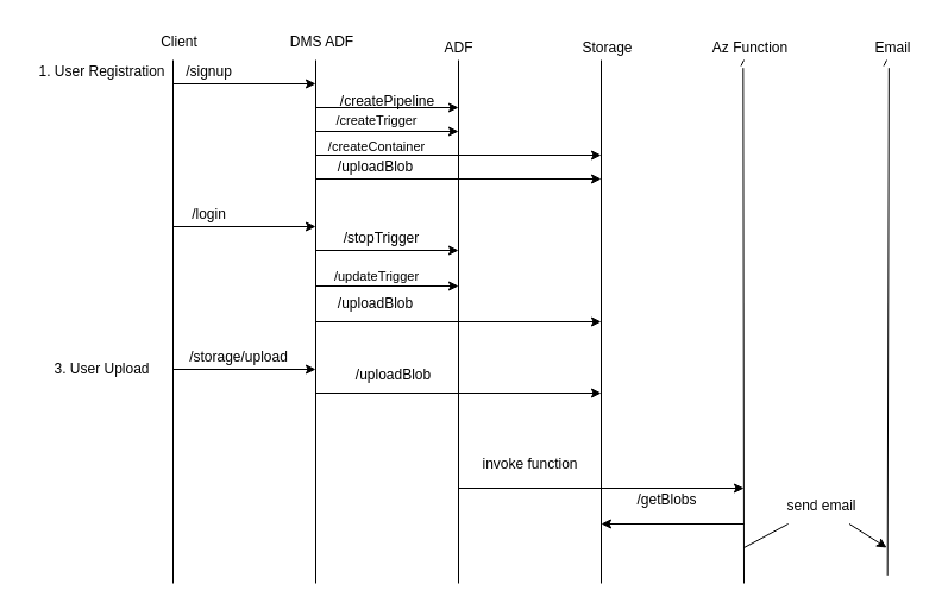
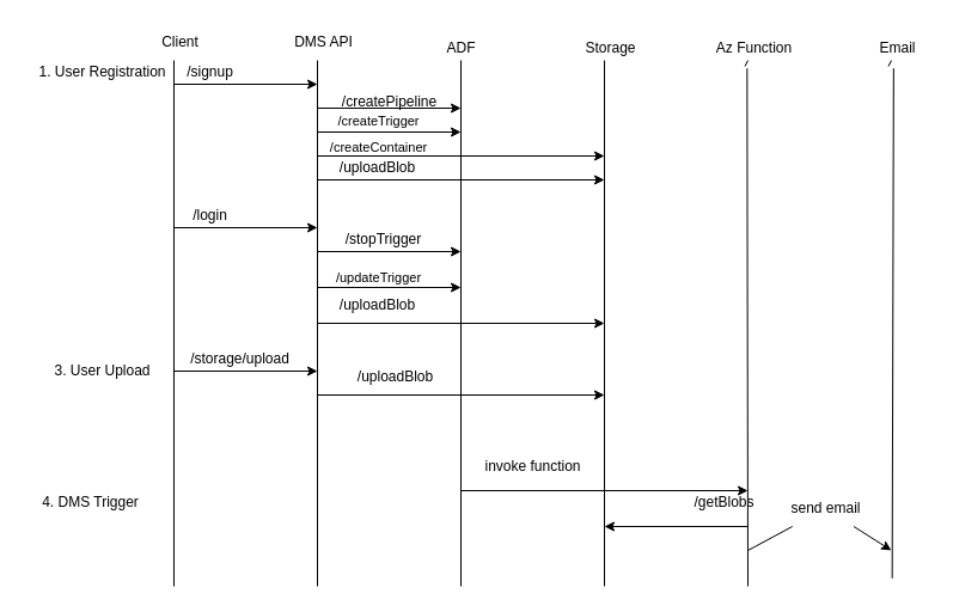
  <mxCell id="0" />
  <mxCell id="1" parent="0" />
  <mxCell id="2" value="" style="endArrow=none;html=1;rounded=0;" edge="1" parent="1"><mxGeometry width="50" height="50" relative="1" as="geometry"><mxPoint x="145" y="490" as="sourcePoint" /><mxPoint x="145" y="50" as="targetPoint" /></mxGeometry></mxCell>
  <mxCell id="3" value="" style="endArrow=none;html=1;rounded=0;" edge="1" parent="1"><mxGeometry width="50" height="50" relative="1" as="geometry"><mxPoint x="265" y="490" as="sourcePoint" /><mxPoint x="265" y="50" as="targetPoint" /></mxGeometry></mxCell>
  <mxCell id="4" value="" style="endArrow=none;html=1;rounded=0;" edge="1" parent="1"><mxGeometry width="50" height="50" relative="1" as="geometry"><mxPoint x="385" y="490" as="sourcePoint" /><mxPoint x="385" y="50" as="targetPoint" /></mxGeometry></mxCell>
  <mxCell id="5" value="" style="endArrow=none;html=1;rounded=0;" edge="1" parent="1"><mxGeometry width="50" height="50" relative="1" as="geometry"><mxPoint x="505" y="490" as="sourcePoint" /><mxPoint x="505" y="50" as="targetPoint" /></mxGeometry></mxCell>
  <mxCell id="6" value="Client" style="text;html=1;align=center;verticalAlign=middle;resizable=0;points=[];autosize=1;strokeColor=none;fillColor=none;" vertex="1" parent="1"><mxGeometry x="125" y="20" width="50" height="30" as="geometry" /></mxCell>
- <mxCell id="7" value="DMS ADF" style="text;html=1;align=center;verticalAlign=middle;resizable=0;points=[];autosize=1;strokeColor=none;fillColor=none;" vertex="1" parent="1"><mxGeometry x="235" y="20" width="70" height="30" as="geometry" /></mxCell>
+ <mxCell id="7" value="DMS API" style="text;html=1;align=center;verticalAlign=middle;resizable=0;points=[];autosize=1;strokeColor=none;fillColor=none;" vertex="1" parent="1"><mxGeometry x="235" y="20" width="70" height="30" as="geometry" /></mxCell>
  <mxCell id="8" value="ADF" style="text;html=1;align=center;verticalAlign=middle;resizable=0;points=[];autosize=1;strokeColor=none;fillColor=none;" vertex="1" parent="1"><mxGeometry x="360" y="25" width="50" height="30" as="geometry" /></mxCell>
  <mxCell id="9" value="Storage" style="text;html=1;align=center;verticalAlign=middle;resizable=0;points=[];autosize=1;strokeColor=none;fillColor=none;" vertex="1" parent="1"><mxGeometry x="475" y="25" width="70" height="30" as="geometry" /></mxCell>
  <mxCell id="10" value="" style="endArrow=none;html=1;rounded=0;startArrow=none;" edge="1" parent="1" source="11"><mxGeometry width="50" height="50" relative="1" as="geometry"><mxPoint x="625" y="290" as="sourcePoint" /><mxPoint x="625" y="50" as="targetPoint" /></mxGeometry></mxCell>
  <mxCell id="11" value="Az Function" style="text;html=1;align=center;verticalAlign=middle;resizable=0;points=[];autosize=1;strokeColor=none;fillColor=none;" vertex="1" parent="1"><mxGeometry x="585" y="25" width="90" height="30" as="geometry" /></mxCell>
  <mxCell id="12" value="" style="endArrow=classic;html=1;rounded=0;" edge="1" parent="1"><mxGeometry width="50" height="50" relative="1" as="geometry"><mxPoint x="145" y="70" as="sourcePoint" /><mxPoint x="265" y="70" as="targetPoint" /></mxGeometry></mxCell>
  <mxCell id="13" value="/signup" style="text;html=1;align=center;verticalAlign=middle;resizable=0;points=[];autosize=1;strokeColor=none;fillColor=none;" vertex="1" parent="1"><mxGeometry x="145" y="45" width="60" height="30" as="geometry" /></mxCell>
  <mxCell id="14" value="" style="endArrow=classic;html=1;rounded=0;" edge="1" parent="1"><mxGeometry width="50" height="50" relative="1" as="geometry"><mxPoint x="265" y="110" as="sourcePoint" /><mxPoint x="385" y="110" as="targetPoint" /><Array as="points" /></mxGeometry></mxCell>
  <mxCell id="15" value="/createTrigger" style="edgeLabel;html=1;align=center;verticalAlign=middle;resizable=0;points=[];" vertex="1" connectable="0" parent="14"><mxGeometry x="-0.556" y="-8" relative="1" as="geometry"><mxPoint x="23" y="-18" as="offset" /></mxGeometry></mxCell>
  <mxCell id="16" value="" style="endArrow=none;html=1;rounded=0;" edge="1" parent="1"><mxGeometry width="50" height="50" relative="1" as="geometry"><mxPoint x="265" y="90" as="sourcePoint" /><mxPoint x="265" y="90" as="targetPoint" /></mxGeometry></mxCell>
  <mxCell id="17" value="" style="endArrow=classic;html=1;rounded=0;" edge="1" parent="1"><mxGeometry width="50" height="50" relative="1" as="geometry"><mxPoint x="265" y="90" as="sourcePoint" /><mxPoint x="385" y="90" as="targetPoint" /></mxGeometry></mxCell>
  <mxCell id="18" value="/createPipeline" style="text;html=1;align=center;verticalAlign=middle;resizable=0;points=[];autosize=1;strokeColor=none;fillColor=none;" vertex="1" parent="1"><mxGeometry x="275" y="70" width="100" height="30" as="geometry" /></mxCell>
  <mxCell id="19" value="" style="endArrow=classic;html=1;rounded=0;" edge="1" parent="1"><mxGeometry width="50" height="50" relative="1" as="geometry"><mxPoint x="265" y="130" as="sourcePoint" /><mxPoint x="505" y="130" as="targetPoint" /></mxGeometry></mxCell>
  <mxCell id="20" value="/createContainer" style="edgeLabel;html=1;align=center;verticalAlign=middle;resizable=0;points=[];" vertex="1" connectable="0" parent="19"><mxGeometry x="0.189" y="8" relative="1" as="geometry"><mxPoint x="-93" as="offset" /></mxGeometry></mxCell>
  <mxCell id="21" value="" style="endArrow=classic;html=1;rounded=0;" edge="1" parent="1"><mxGeometry width="50" height="50" relative="1" as="geometry"><mxPoint x="265" y="150" as="sourcePoint" /><mxPoint x="505" y="150" as="targetPoint" /></mxGeometry></mxCell>
  <mxCell id="22" value="/uploadBlob" style="text;html=1;align=center;verticalAlign=middle;resizable=0;points=[];autosize=1;strokeColor=none;fillColor=none;" vertex="1" parent="1"><mxGeometry x="270" y="125" width="90" height="30" as="geometry" /></mxCell>
  <mxCell id="23" value="1. User Registration" style="text;html=1;align=center;verticalAlign=middle;resizable=0;points=[];autosize=1;strokeColor=none;fillColor=none;" vertex="1" parent="1"><mxGeometry x="20" y="45" width="130" height="30" as="geometry" /></mxCell>
  <mxCell id="24" value="" style="endArrow=classic;html=1;rounded=0;" edge="1" parent="1"><mxGeometry width="50" height="50" relative="1" as="geometry"><mxPoint x="145" y="190" as="sourcePoint" /><mxPoint x="265" y="190" as="targetPoint" /></mxGeometry></mxCell>
  <mxCell id="25" value="/login" style="text;html=1;align=center;verticalAlign=middle;resizable=0;points=[];autosize=1;strokeColor=none;fillColor=none;fontStyle=0" vertex="1" parent="1"><mxGeometry x="150" y="165" width="50" height="30" as="geometry" /></mxCell>
  <mxCell id="26" value="" style="endArrow=classic;html=1;rounded=0;" edge="1" parent="1"><mxGeometry width="50" height="50" relative="1" as="geometry"><mxPoint x="265" y="210" as="sourcePoint" /><mxPoint x="385" y="210" as="targetPoint" /></mxGeometry></mxCell>
  <mxCell id="27" value="/stopTrigger" style="text;html=1;align=center;verticalAlign=middle;resizable=0;points=[];autosize=1;strokeColor=none;fillColor=none;" vertex="1" parent="1"><mxGeometry x="275" y="185" width="90" height="30" as="geometry" /></mxCell>
  <mxCell id="28" value="" style="endArrow=classic;html=1;rounded=0;" edge="1" parent="1"><mxGeometry width="50" height="50" relative="1" as="geometry"><mxPoint x="265" y="240" as="sourcePoint" /><mxPoint x="385" y="240" as="targetPoint" /></mxGeometry></mxCell>
  <mxCell id="29" value="/updateTrigger" style="edgeLabel;html=1;align=center;verticalAlign=middle;resizable=0;points=[];" vertex="1" connectable="0" parent="28"><mxGeometry x="-0.556" y="9" relative="1" as="geometry"><mxPoint x="23" as="offset" /></mxGeometry></mxCell>
  <mxCell id="30" value="" style="endArrow=classic;html=1;rounded=0;" edge="1" parent="1"><mxGeometry width="50" height="50" relative="1" as="geometry"><mxPoint x="265" y="270" as="sourcePoint" /><mxPoint x="505" y="270" as="targetPoint" /></mxGeometry></mxCell>
  <mxCell id="31" value="/uploadBlob" style="text;html=1;align=center;verticalAlign=middle;resizable=0;points=[];autosize=1;strokeColor=none;fillColor=none;" vertex="1" parent="1"><mxGeometry x="270" y="240" width="90" height="30" as="geometry" /></mxCell>
  <mxCell id="32" value="" style="endArrow=none;html=1;rounded=0;entryX=0.437;entryY=1.056;entryDx=0;entryDy=0;entryPerimeter=0;" edge="1" parent="1" target="11"><mxGeometry width="50" height="50" relative="1" as="geometry"><mxPoint x="625" y="490" as="sourcePoint" /><mxPoint x="475" y="190" as="targetPoint" /></mxGeometry></mxCell>
  <mxCell id="33" value="3. User Upload" style="text;html=1;align=center;verticalAlign=middle;resizable=0;points=[];autosize=1;strokeColor=none;fillColor=none;" vertex="1" parent="1"><mxGeometry x="35" y="295" width="100" height="30" as="geometry" /></mxCell>
  <mxCell id="34" value="" style="endArrow=classic;html=1;rounded=0;" edge="1" parent="1"><mxGeometry width="50" height="50" relative="1" as="geometry"><mxPoint x="145" y="310" as="sourcePoint" /><mxPoint x="265" y="310" as="targetPoint" /></mxGeometry></mxCell>
  <mxCell id="35" value="/storage/upload" style="text;html=1;align=center;verticalAlign=middle;resizable=0;points=[];autosize=1;strokeColor=none;fillColor=none;" vertex="1" parent="1"><mxGeometry x="145" y="285" width="110" height="30" as="geometry" /></mxCell>
  <mxCell id="36" value="" style="endArrow=classic;html=1;rounded=0;" edge="1" parent="1"><mxGeometry width="50" height="50" relative="1" as="geometry"><mxPoint x="265" y="330" as="sourcePoint" /><mxPoint x="505" y="330" as="targetPoint" /></mxGeometry></mxCell>
  <mxCell id="37" value="/uploadBlob" style="text;html=1;align=center;verticalAlign=middle;resizable=0;points=[];autosize=1;strokeColor=none;fillColor=none;" vertex="1" parent="1"><mxGeometry x="285" y="300" width="90" height="30" as="geometry" /></mxCell>
+ <mxCell id="38" value="4. DMS Trigger" style="text;html=1;align=center;verticalAlign=middle;resizable=0;points=[];autosize=1;strokeColor=none;fillColor=none;" vertex="1" parent="1"><mxGeometry y="405" width="100" height="30" as="geometry" x="25" /></mxCell>
  <mxCell id="39" value="" style="endArrow=classic;html=1;rounded=0;" edge="1" parent="1"><mxGeometry width="50" height="50" relative="1" as="geometry"><mxPoint x="385" y="410" as="sourcePoint" /><mxPoint x="625" y="410" as="targetPoint" /></mxGeometry></mxCell>
  <mxCell id="40" value="invoke function" style="text;html=1;align=center;verticalAlign=middle;resizable=0;points=[];autosize=1;strokeColor=none;fillColor=none;" vertex="1" parent="1"><mxGeometry x="395" y="375" width="100" height="30" as="geometry" /></mxCell>
  <mxCell id="41" value="" style="endArrow=classic;html=1;rounded=0;" edge="1" parent="1"><mxGeometry width="50" height="50" relative="1" as="geometry"><mxPoint x="625" y="440" as="sourcePoint" /><mxPoint x="505" y="440" as="targetPoint" /></mxGeometry></mxCell>
- <mxCell id="42" value="/getBlobs" style="text;html=1;align=center;verticalAlign=middle;resizable=0;points=[];autosize=1;strokeColor=none;fillColor=none;" vertex="1" parent="1"><mxGeometry x="525" y="405" width="70" height="30" as="geometry" /></mxCell>
+ <mxCell id="42" value="/getBlobs" style="text;html=1;align=center;verticalAlign=middle;resizable=0;points=[];autosize=1;strokeColor=none;fillColor=none;" vertex="1" parent="1"><mxGeometry x="570" y="405" width="70" height="30" as="geometry" /></mxCell>
  <mxCell id="43" value="" style="endArrow=none;html=1;rounded=0;entryX=0.437;entryY=1.056;entryDx=0;entryDy=0;entryPerimeter=0;startArrow=none;" edge="1" parent="1" source="44"><mxGeometry width="50" height="50" relative="1" as="geometry"><mxPoint x="745.67" y="483.32" as="sourcePoint" /><mxPoint x="745" y="50" as="targetPoint" /></mxGeometry></mxCell>
  <mxCell id="44" value="Email" style="text;html=1;align=center;verticalAlign=middle;resizable=0;points=[];autosize=1;strokeColor=none;fillColor=none;" vertex="1" parent="1"><mxGeometry x="725" y="25" width="50" height="30" as="geometry" /></mxCell>
  <mxCell id="45" value="" style="endArrow=none;html=1;rounded=0;entryX=0.437;entryY=1.056;entryDx=0;entryDy=0;entryPerimeter=0;" edge="1" parent="1" target="44"><mxGeometry width="50" height="50" relative="1" as="geometry"><mxPoint x="745.67" y="483.32" as="sourcePoint" /><mxPoint x="745" y="50" as="targetPoint" /></mxGeometry></mxCell>
  <mxCell id="46" value="" style="endArrow=classic;html=1;rounded=0;startArrow=none;" edge="1" parent="1" source="47"><mxGeometry width="50" height="50" relative="1" as="geometry"><mxPoint x="625" y="460" as="sourcePoint" /><mxPoint x="745" y="460" as="targetPoint" /></mxGeometry></mxCell>
  <mxCell id="47" value="send email" style="text;html=1;align=center;verticalAlign=middle;resizable=0;points=[];autosize=1;strokeColor=none;fillColor=none;" vertex="1" parent="1"><mxGeometry x="650" y="410" width="80" height="30" as="geometry" /></mxCell>
  <mxCell id="48" value="" style="endArrow=none;html=1;rounded=0;" edge="1" parent="1" target="47"><mxGeometry width="50" height="50" relative="1" as="geometry"><mxPoint x="625" y="460" as="sourcePoint" /><mxPoint x="745" y="460" as="targetPoint" /></mxGeometry></mxCell>
